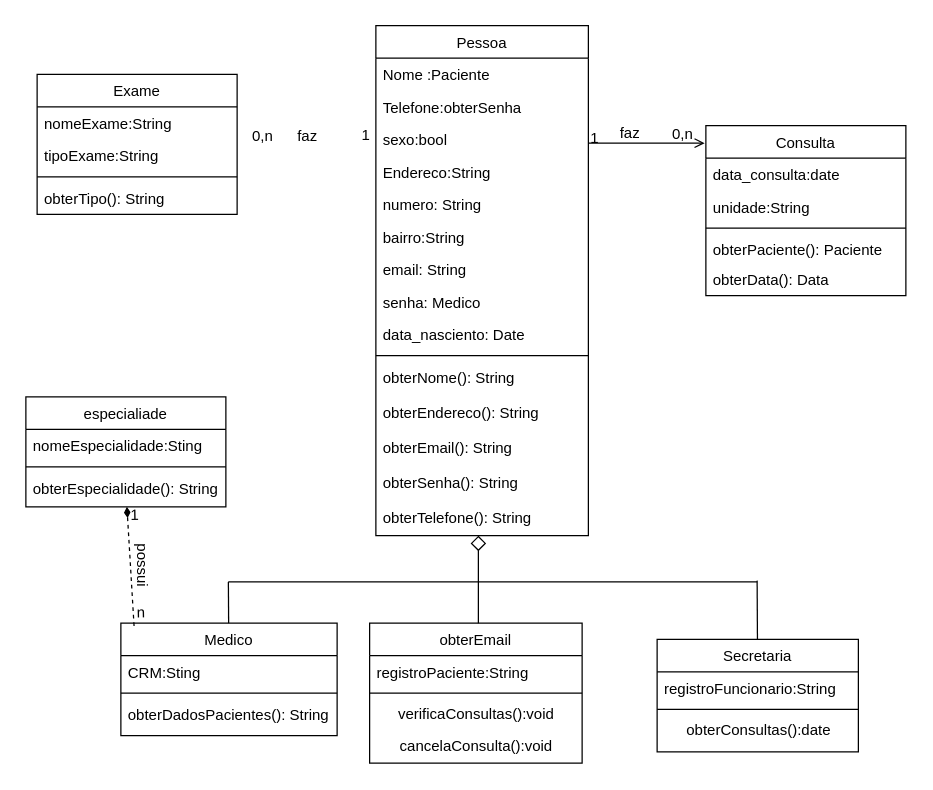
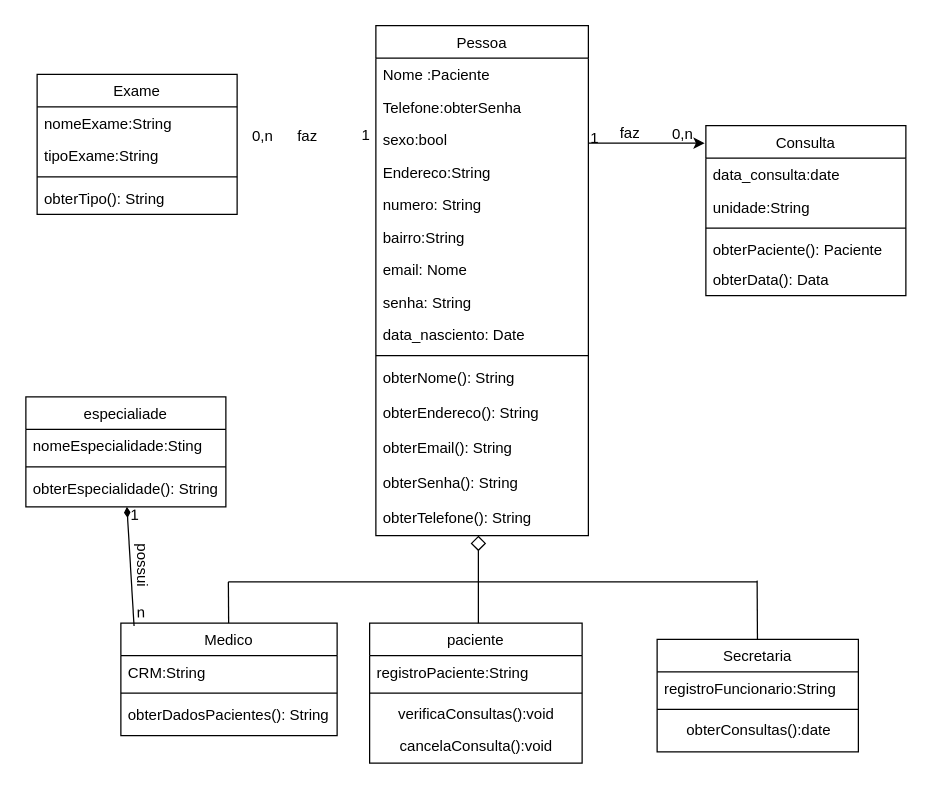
  <mxCell id="0" />
  <mxCell id="1" parent="0" />
  <mxCell id="2" value="Pessoa" style="swimlane;fontStyle=0;align=center;verticalAlign=top;childLayout=stackLayout;horizontal=1;startSize=26;horizontalStack=0;resizeParent=1;resizeLast=0;collapsible=1;marginBottom=0;rounded=0;shadow=0;strokeWidth=1;" parent="1" vertex="1"><mxGeometry x="300" y="20" width="170" height="408" as="geometry"><mxRectangle x="230" y="140" width="160" height="26" as="alternateBounds" /></mxGeometry></mxCell>
  <mxCell id="3" value="Nome :Paciente " style="text;align=left;verticalAlign=top;spacingLeft=4;spacingRight=4;overflow=hidden;rotatable=0;points=[[0,0.5],[1,0.5]];portConstraint=eastwest;" parent="2" vertex="1"><mxGeometry y="26" width="170" height="26" as="geometry" /></mxCell>
  <mxCell id="4" value="Telefone:obterSenha" style="text;align=left;verticalAlign=top;spacingLeft=4;spacingRight=4;overflow=hidden;rotatable=0;points=[[0,0.5],[1,0.5]];portConstraint=eastwest;rounded=0;shadow=0;html=0;" parent="2" vertex="1"><mxGeometry y="52" width="170" height="26" as="geometry" /></mxCell>
  <mxCell id="5" value="sexo:bool" style="text;align=left;verticalAlign=top;spacingLeft=4;spacingRight=4;overflow=hidden;rotatable=0;points=[[0,0.5],[1,0.5]];portConstraint=eastwest;rounded=0;shadow=0;html=0;" vertex="1" parent="2"><mxGeometry y="78" width="170" height="26" as="geometry" /></mxCell>
  <mxCell id="6" value="Endereco:String " style="text;align=left;verticalAlign=top;spacingLeft=4;spacingRight=4;overflow=hidden;rotatable=0;points=[[0,0.5],[1,0.5]];portConstraint=eastwest;rounded=0;shadow=0;html=0;" vertex="1" parent="2"><mxGeometry y="104" width="170" height="26" as="geometry" /></mxCell>
  <mxCell id="7" value="numero: String" style="text;align=left;verticalAlign=top;spacingLeft=4;spacingRight=4;overflow=hidden;rotatable=0;points=[[0,0.5],[1,0.5]];portConstraint=eastwest;rounded=0;shadow=0;html=0;" vertex="1" parent="2"><mxGeometry y="130" width="170" height="26" as="geometry" /></mxCell>
  <mxCell id="8" value="bairro:String " style="text;align=left;verticalAlign=top;spacingLeft=4;spacingRight=4;overflow=hidden;rotatable=0;points=[[0,0.5],[1,0.5]];portConstraint=eastwest;rounded=0;shadow=0;html=0;" vertex="1" parent="2"><mxGeometry y="156" width="170" height="26" as="geometry" /></mxCell>
- <mxCell id="9" value="email: String" style="text;align=left;verticalAlign=top;spacingLeft=4;spacingRight=4;overflow=hidden;rotatable=0;points=[[0,0.5],[1,0.5]];portConstraint=eastwest;rounded=0;shadow=0;html=0;" vertex="1" parent="2"><mxGeometry y="182" width="170" height="26" as="geometry" /></mxCell>
- <mxCell id="10" value="senha: Medico" style="text;align=left;verticalAlign=top;spacingLeft=4;spacingRight=4;overflow=hidden;rotatable=0;points=[[0,0.5],[1,0.5]];portConstraint=eastwest;rounded=0;shadow=0;html=0;" vertex="1" parent="2"><mxGeometry y="208" width="170" height="26" as="geometry" /></mxCell>
+ <mxCell id="9" value="email: Nome" style="text;align=left;verticalAlign=top;spacingLeft=4;spacingRight=4;overflow=hidden;rotatable=0;points=[[0,0.5],[1,0.5]];portConstraint=eastwest;rounded=0;shadow=0;html=0;" vertex="1" parent="2"><mxGeometry y="182" width="170" height="26" as="geometry" /></mxCell>
+ <mxCell id="10" value="senha: String" style="text;align=left;verticalAlign=top;spacingLeft=4;spacingRight=4;overflow=hidden;rotatable=0;points=[[0,0.5],[1,0.5]];portConstraint=eastwest;rounded=0;shadow=0;html=0;" vertex="1" parent="2"><mxGeometry y="208" width="170" height="26" as="geometry" /></mxCell>
  <mxCell id="11" value="data_nasciento: Date" style="text;align=left;verticalAlign=top;spacingLeft=4;spacingRight=4;overflow=hidden;rotatable=0;points=[[0,0.5],[1,0.5]];portConstraint=eastwest;rounded=0;shadow=0;html=0;" vertex="1" parent="2"><mxGeometry y="234" width="170" height="26" as="geometry" /></mxCell>
  <mxCell id="12" value="" style="line;html=1;strokeWidth=1;align=left;verticalAlign=middle;spacingTop=-1;spacingLeft=3;spacingRight=3;rotatable=0;labelPosition=right;points=[];portConstraint=eastwest;" parent="2" vertex="1"><mxGeometry y="260" width="170" height="8" as="geometry" /></mxCell>
  <mxCell id="13" value="obterNome(): String" style="text;align=left;verticalAlign=top;spacingLeft=4;spacingRight=4;overflow=hidden;rotatable=0;points=[[0,0.5],[1,0.5]];portConstraint=eastwest;" parent="2" vertex="1"><mxGeometry y="268" width="170" height="28" as="geometry" /></mxCell>
  <mxCell id="14" value="obterEndereco(): String" style="text;align=left;verticalAlign=top;spacingLeft=4;spacingRight=4;overflow=hidden;rotatable=0;points=[[0,0.5],[1,0.5]];portConstraint=eastwest;" vertex="1" parent="2"><mxGeometry y="296" width="170" height="28" as="geometry" /></mxCell>
  <mxCell id="15" value="obterEmail(): String" style="text;align=left;verticalAlign=top;spacingLeft=4;spacingRight=4;overflow=hidden;rotatable=0;points=[[0,0.5],[1,0.5]];portConstraint=eastwest;" vertex="1" parent="2"><mxGeometry y="324" width="170" height="28" as="geometry" /></mxCell>
  <mxCell id="16" value="obterSenha(): String" style="text;align=left;verticalAlign=top;spacingLeft=4;spacingRight=4;overflow=hidden;rotatable=0;points=[[0,0.5],[1,0.5]];portConstraint=eastwest;" vertex="1" parent="2"><mxGeometry y="352" width="170" height="28" as="geometry" /></mxCell>
  <mxCell id="17" value="obterTelefone(): String" style="text;align=left;verticalAlign=top;spacingLeft=4;spacingRight=4;overflow=hidden;rotatable=0;points=[[0,0.5],[1,0.5]];portConstraint=eastwest;" vertex="1" parent="2"><mxGeometry y="380" width="170" height="28" as="geometry" /></mxCell>
  <mxCell id="18" value="Medico" style="swimlane;fontStyle=0;align=center;verticalAlign=top;childLayout=stackLayout;horizontal=1;startSize=26;horizontalStack=0;resizeParent=1;resizeLast=0;collapsible=1;marginBottom=0;rounded=0;shadow=0;strokeWidth=1;" parent="1" vertex="1"><mxGeometry x="96" y="498" width="173" height="90" as="geometry"><mxRectangle x="130" y="380" width="160" height="26" as="alternateBounds" /></mxGeometry></mxCell>
- <mxCell id="19" value="CRM:Sting" style="text;align=left;verticalAlign=top;spacingLeft=4;spacingRight=4;overflow=hidden;rotatable=0;points=[[0,0.5],[1,0.5]];portConstraint=eastwest;" parent="18" vertex="1"><mxGeometry y="26" width="173" height="26" as="geometry" /></mxCell>
+ <mxCell id="19" value="CRM:String" style="text;align=left;verticalAlign=top;spacingLeft=4;spacingRight=4;overflow=hidden;rotatable=0;points=[[0,0.5],[1,0.5]];portConstraint=eastwest;" parent="18" vertex="1"><mxGeometry y="26" width="173" height="26" as="geometry" /></mxCell>
  <mxCell id="20" value="" style="line;html=1;strokeWidth=1;align=left;verticalAlign=middle;spacingTop=-1;spacingLeft=3;spacingRight=3;rotatable=0;labelPosition=right;points=[];portConstraint=eastwest;" parent="18" vertex="1"><mxGeometry y="52" width="173" height="8" as="geometry" /></mxCell>
  <mxCell id="21" value="obterDadosPacientes(): String" style="text;align=left;verticalAlign=top;spacingLeft=4;spacingRight=4;overflow=hidden;rotatable=0;points=[[0,0.5],[1,0.5]];portConstraint=eastwest;" vertex="1" parent="18"><mxGeometry y="60" width="173" height="30" as="geometry" /></mxCell>
- <mxCell id="22" value="obterEmail" style="swimlane;fontStyle=0;align=center;verticalAlign=top;childLayout=stackLayout;horizontal=1;startSize=26;horizontalStack=0;resizeParent=1;resizeLast=0;collapsible=1;marginBottom=0;rounded=0;shadow=0;strokeWidth=1;" parent="1" vertex="1"><mxGeometry x="295" y="498" width="170" height="112" as="geometry"><mxRectangle x="340" y="380" width="170" height="26" as="alternateBounds" /></mxGeometry></mxCell>
+ <mxCell id="22" value="paciente" style="swimlane;fontStyle=0;align=center;verticalAlign=top;childLayout=stackLayout;horizontal=1;startSize=26;horizontalStack=0;resizeParent=1;resizeLast=0;collapsible=1;marginBottom=0;rounded=0;shadow=0;strokeWidth=1;" parent="1" vertex="1"><mxGeometry x="295" y="498" width="170" height="112" as="geometry"><mxRectangle x="340" y="380" width="170" height="26" as="alternateBounds" /></mxGeometry></mxCell>
  <mxCell id="23" value="registroPaciente:String" style="text;align=left;verticalAlign=top;spacingLeft=4;spacingRight=4;overflow=hidden;rotatable=0;points=[[0,0.5],[1,0.5]];portConstraint=eastwest;" parent="22" vertex="1"><mxGeometry y="26" width="170" height="26" as="geometry" /></mxCell>
  <mxCell id="24" value="" style="line;html=1;strokeWidth=1;align=left;verticalAlign=middle;spacingTop=-1;spacingLeft=3;spacingRight=3;rotatable=0;labelPosition=right;points=[];portConstraint=eastwest;" parent="22" vertex="1"><mxGeometry y="52" width="170" height="8" as="geometry" /></mxCell>
  <mxCell id="25" value="verificaConsultas():void" style="text;html=1;align=center;verticalAlign=middle;resizable=0;points=[];autosize=1;strokeColor=none;fillColor=none;" parent="22" vertex="1"><mxGeometry y="60" width="170" height="26" as="geometry" /></mxCell>
  <mxCell id="26" value="cancelaConsulta():void" style="text;html=1;align=center;verticalAlign=middle;resizable=0;points=[];autosize=1;strokeColor=none;fillColor=none;" vertex="1" parent="22"><mxGeometry y="86" width="170" height="26" as="geometry" /></mxCell>
  <mxCell id="27" value="" style="endArrow=diamond;endSize=10;endFill=0;shadow=0;strokeWidth=1;rounded=0;edgeStyle=orthogonalEdgeStyle;elbow=vertical;" parent="1" source="22" target="2" edge="1"><mxGeometry width="160" relative="1" as="geometry"><mxPoint x="223" y="384" as="sourcePoint" /><mxPoint x="323" y="282" as="targetPoint" /><Array as="points"><mxPoint x="382" y="490" /><mxPoint x="382" y="490" /></Array></mxGeometry></mxCell>
- <mxCell id="28" value="" style="endArrow=open;shadow=0;strokeWidth=1;rounded=0;endFill=1;edgeStyle=elbowEdgeStyle;elbow=vertical;entryX=-0.006;entryY=0.1;entryDx=0;entryDy=0;entryPerimeter=0;" parent="1" source="2" target="36" edge="1"><mxGeometry x="0.5" y="41" relative="1" as="geometry"><mxPoint x="393" y="203" as="sourcePoint" /><mxPoint x="623" y="176" as="targetPoint" /><mxPoint x="-40" y="32" as="offset" /></mxGeometry></mxCell>
+ <mxCell id="28" value="" style="endArrow=classic;shadow=0;strokeWidth=1;rounded=0;endFill=1;edgeStyle=elbowEdgeStyle;elbow=vertical;entryX=-0.006;entryY=0.1;entryDx=0;entryDy=0;entryPerimeter=0;" parent="1" source="2" target="36" edge="1"><mxGeometry x="0.5" y="41" relative="1" as="geometry"><mxPoint x="393" y="203" as="sourcePoint" /><mxPoint x="623" y="176" as="targetPoint" /><mxPoint x="-40" y="32" as="offset" /></mxGeometry></mxCell>
  <mxCell id="29" value="1" style="resizable=0;align=left;verticalAlign=bottom;labelBackgroundColor=none;fontSize=12;" parent="28" connectable="0" vertex="1"><mxGeometry x="-1" relative="1" as="geometry"><mxPoint y="4" as="offset" /></mxGeometry></mxCell>
  <mxCell id="30" value="0,n" style="resizable=0;align=right;verticalAlign=bottom;labelBackgroundColor=none;fontSize=12;" parent="28" connectable="0" vertex="1"><mxGeometry x="1" relative="1" as="geometry"><mxPoint x="-344" y="3" as="offset" /></mxGeometry></mxCell>
  <mxCell id="31" value="faz" style="text;html=1;resizable=0;points=[];;align=center;verticalAlign=middle;labelBackgroundColor=none;rounded=0;shadow=0;strokeWidth=1;fontSize=12;" parent="28" vertex="1" connectable="0"><mxGeometry x="0.5" y="49" relative="1" as="geometry"><mxPoint x="-38" y="40" as="offset" /></mxGeometry></mxCell>
  <mxCell id="32" value="Secretaria" style="swimlane;fontStyle=0;align=center;verticalAlign=top;childLayout=stackLayout;horizontal=1;startSize=26;horizontalStack=0;resizeParent=1;resizeLast=0;collapsible=1;marginBottom=0;rounded=0;shadow=0;strokeWidth=1;" parent="1" vertex="1"><mxGeometry x="525" y="511" width="161" height="90" as="geometry"><mxRectangle x="340" y="380" width="170" height="26" as="alternateBounds" /></mxGeometry></mxCell>
  <mxCell id="33" value="registroFuncionario:String" style="text;align=left;verticalAlign=top;spacingLeft=4;spacingRight=4;overflow=hidden;rotatable=0;points=[[0,0.5],[1,0.5]];portConstraint=eastwest;" parent="32" vertex="1"><mxGeometry y="26" width="161" height="26" as="geometry" /></mxCell>
  <mxCell id="34" value="" style="line;html=1;strokeWidth=1;align=left;verticalAlign=middle;spacingTop=-1;spacingLeft=3;spacingRight=3;rotatable=0;labelPosition=right;points=[];portConstraint=eastwest;" parent="32" vertex="1"><mxGeometry y="52" width="161" height="8" as="geometry" /></mxCell>
  <mxCell id="35" value="obterConsultas():date" style="text;html=1;align=center;verticalAlign=middle;resizable=0;points=[];autosize=1;strokeColor=none;fillColor=none;" vertex="1" parent="32"><mxGeometry y="60" width="161" height="26" as="geometry" /></mxCell>
  <mxCell id="36" value="Consulta" style="swimlane;fontStyle=0;align=center;verticalAlign=top;childLayout=stackLayout;horizontal=1;startSize=26;horizontalStack=0;resizeParent=1;resizeLast=0;collapsible=1;marginBottom=0;rounded=0;shadow=0;strokeWidth=1;" vertex="1" parent="1"><mxGeometry x="564" y="100" width="160" height="136" as="geometry"><mxRectangle x="130" y="380" width="160" height="26" as="alternateBounds" /></mxGeometry></mxCell>
  <mxCell id="37" value="data_consulta:date" style="text;align=left;verticalAlign=top;spacingLeft=4;spacingRight=4;overflow=hidden;rotatable=0;points=[[0,0.5],[1,0.5]];portConstraint=eastwest;" vertex="1" parent="36"><mxGeometry y="26" width="160" height="26" as="geometry" /></mxCell>
  <mxCell id="38" value="unidade:String" style="text;align=left;verticalAlign=top;spacingLeft=4;spacingRight=4;overflow=hidden;rotatable=0;points=[[0,0.5],[1,0.5]];portConstraint=eastwest;" vertex="1" parent="36"><mxGeometry y="52" width="160" height="26" as="geometry" /></mxCell>
  <mxCell id="39" value="" style="line;html=1;strokeWidth=1;align=left;verticalAlign=middle;spacingTop=-1;spacingLeft=3;spacingRight=3;rotatable=0;labelPosition=right;points=[];portConstraint=eastwest;" vertex="1" parent="36"><mxGeometry y="78" width="160" height="8" as="geometry" /></mxCell>
  <mxCell id="40" value="obterPaciente(): Paciente" style="text;align=left;verticalAlign=top;spacingLeft=4;spacingRight=4;overflow=hidden;rotatable=0;points=[[0,0.5],[1,0.5]];portConstraint=eastwest;fontStyle=0" vertex="1" parent="36"><mxGeometry y="86" width="160" height="24" as="geometry" /></mxCell>
  <mxCell id="41" value="obterData(): Data" style="text;align=left;verticalAlign=top;spacingLeft=4;spacingRight=4;overflow=hidden;rotatable=0;points=[[0,0.5],[1,0.5]];portConstraint=eastwest;fontStyle=0" vertex="1" parent="36"><mxGeometry y="110" width="160" height="26" as="geometry" /></mxCell>
  <mxCell id="42" value="" style="endArrow=none;html=1;rounded=0;" edge="1" parent="1" target="32"><mxGeometry width="50" height="50" relative="1" as="geometry"><mxPoint x="605" y="464" as="sourcePoint" /><mxPoint x="602.71" y="491" as="targetPoint" /></mxGeometry></mxCell>
  <mxCell id="43" value="" style="endArrow=none;html=1;rounded=0;" edge="1" parent="1"><mxGeometry width="50" height="50" relative="1" as="geometry"><mxPoint x="182" y="465" as="sourcePoint" /><mxPoint x="605" y="465" as="targetPoint" /></mxGeometry></mxCell>
  <mxCell id="44" value="faz" style="text;html=1;resizable=0;points=[];;align=center;verticalAlign=middle;labelBackgroundColor=none;rounded=0;shadow=0;strokeWidth=1;fontSize=12;" vertex="1" connectable="0" parent="1"><mxGeometry x="476" y="90" as="geometry"><mxPoint x="-232" y="18" as="offset" /></mxGeometry></mxCell>
  <mxCell id="45" value="1" style="resizable=0;align=left;verticalAlign=bottom;labelBackgroundColor=none;fontSize=12;" connectable="0" vertex="1" parent="1"><mxGeometry x="479" y="132" as="geometry"><mxPoint x="-192" y="-16" as="offset" /></mxGeometry></mxCell>
  <mxCell id="46" value="0,n" style="resizable=0;align=right;verticalAlign=bottom;labelBackgroundColor=none;fontSize=12;" connectable="0" vertex="1" parent="1"><mxGeometry x="555" y="115" as="geometry" /></mxCell>
  <mxCell id="47" value="" style="endArrow=none;html=1;rounded=0;" edge="1" parent="1" source="18"><mxGeometry width="50" height="50" relative="1" as="geometry"><mxPoint x="335" y="402" as="sourcePoint" /><mxPoint x="182" y="465" as="targetPoint" /></mxGeometry></mxCell>
  <mxCell id="48" value="especialiade" style="swimlane;fontStyle=0;align=center;verticalAlign=top;childLayout=stackLayout;horizontal=1;startSize=26;horizontalStack=0;resizeParent=1;resizeLast=0;collapsible=1;marginBottom=0;rounded=0;shadow=0;strokeWidth=1;" vertex="1" parent="1"><mxGeometry x="20" y="317" width="160" height="88" as="geometry"><mxRectangle x="130" y="380" width="160" height="26" as="alternateBounds" /></mxGeometry></mxCell>
  <mxCell id="49" value="nomeEspecialidade:Sting" style="text;align=left;verticalAlign=top;spacingLeft=4;spacingRight=4;overflow=hidden;rotatable=0;points=[[0,0.5],[1,0.5]];portConstraint=eastwest;" vertex="1" parent="48"><mxGeometry y="26" width="160" height="26" as="geometry" /></mxCell>
  <mxCell id="50" value="" style="line;html=1;strokeWidth=1;align=left;verticalAlign=middle;spacingTop=-1;spacingLeft=3;spacingRight=3;rotatable=0;labelPosition=right;points=[];portConstraint=eastwest;" vertex="1" parent="48"><mxGeometry y="52" width="160" height="8" as="geometry" /></mxCell>
  <mxCell id="51" value="obterEspecialidade(): String" style="text;align=left;verticalAlign=top;spacingLeft=4;spacingRight=4;overflow=hidden;rotatable=0;points=[[0,0.5],[1,0.5]];portConstraint=eastwest;" vertex="1" parent="48"><mxGeometry y="60" width="160" height="28" as="geometry" /></mxCell>
  <mxCell id="52" value="possui" style="text;html=1;align=center;verticalAlign=middle;resizable=0;points=[];autosize=1;strokeColor=none;fillColor=none;rotation=90;" vertex="1" parent="1"><mxGeometry x="87" y="438" width="53" height="26" as="geometry" /></mxCell>
- <mxCell id="53" value="" style="endArrow=diamondThin;html=1;rounded=0;exitX=0.061;exitY=0.025;exitDx=0;exitDy=0;exitPerimeter=0;endFill=1;dashed=1;" edge="1" parent="1" source="18" target="51"><mxGeometry width="50" height="50" relative="1" as="geometry"><mxPoint x="145" y="679" as="sourcePoint" /><mxPoint x="195" y="629" as="targetPoint" /></mxGeometry></mxCell>
+ <mxCell id="53" value="" style="endArrow=diamondThin;html=1;rounded=0;exitX=0.061;exitY=0.025;exitDx=0;exitDy=0;exitPerimeter=0;endFill=1;" edge="1" parent="1" source="18" target="51"><mxGeometry width="50" height="50" relative="1" as="geometry"><mxPoint x="145" y="679" as="sourcePoint" /><mxPoint x="195" y="629" as="targetPoint" /></mxGeometry></mxCell>
  <mxCell id="54" value="Exame" style="swimlane;fontStyle=0;align=center;verticalAlign=top;childLayout=stackLayout;horizontal=1;startSize=26;horizontalStack=0;resizeParent=1;resizeLast=0;collapsible=1;marginBottom=0;rounded=0;shadow=0;strokeWidth=1;" vertex="1" parent="1"><mxGeometry x="29" y="59" width="160" height="112" as="geometry"><mxRectangle x="130" y="380" width="160" height="26" as="alternateBounds" /></mxGeometry></mxCell>
  <mxCell id="55" value="nomeExame:String" style="text;align=left;verticalAlign=top;spacingLeft=4;spacingRight=4;overflow=hidden;rotatable=0;points=[[0,0.5],[1,0.5]];portConstraint=eastwest;rounded=0;shadow=0;html=0;" vertex="1" parent="54"><mxGeometry y="26" width="160" height="26" as="geometry" /></mxCell>
  <mxCell id="56" value="tipoExame:String" style="text;align=left;verticalAlign=top;spacingLeft=4;spacingRight=4;overflow=hidden;rotatable=0;points=[[0,0.5],[1,0.5]];portConstraint=eastwest;" vertex="1" parent="54"><mxGeometry y="52" width="160" height="26" as="geometry" /></mxCell>
  <mxCell id="57" value="" style="line;html=1;strokeWidth=1;align=left;verticalAlign=middle;spacingTop=-1;spacingLeft=3;spacingRight=3;rotatable=0;labelPosition=right;points=[];portConstraint=eastwest;" vertex="1" parent="54"><mxGeometry y="78" width="160" height="8" as="geometry" /></mxCell>
  <mxCell id="58" value="obterTipo(): String" style="text;align=left;verticalAlign=top;spacingLeft=4;spacingRight=4;overflow=hidden;rotatable=0;points=[[0,0.5],[1,0.5]];portConstraint=eastwest;fontStyle=0" vertex="1" parent="54"><mxGeometry y="86" width="160" height="26" as="geometry" /></mxCell>
  <mxCell id="59" value="1" style="text;html=1;align=center;verticalAlign=middle;resizable=0;points=[];autosize=1;strokeColor=none;fillColor=none;rotation=-1;" vertex="1" parent="1"><mxGeometry x="94" y="399" width="25" height="26" as="geometry" /></mxCell>
  <mxCell id="60" value="n" style="text;html=1;align=center;verticalAlign=middle;resizable=0;points=[];autosize=1;strokeColor=none;fillColor=none;rotation=-1;" vertex="1" parent="1"><mxGeometry x="99" y="477" width="25" height="26" as="geometry" /></mxCell>
